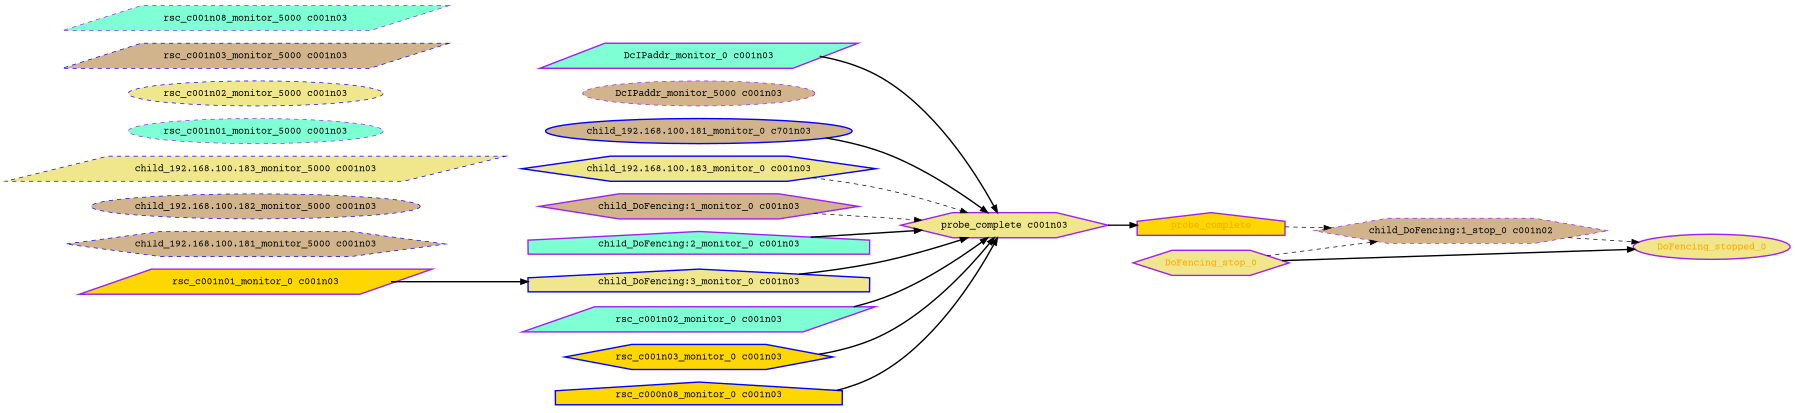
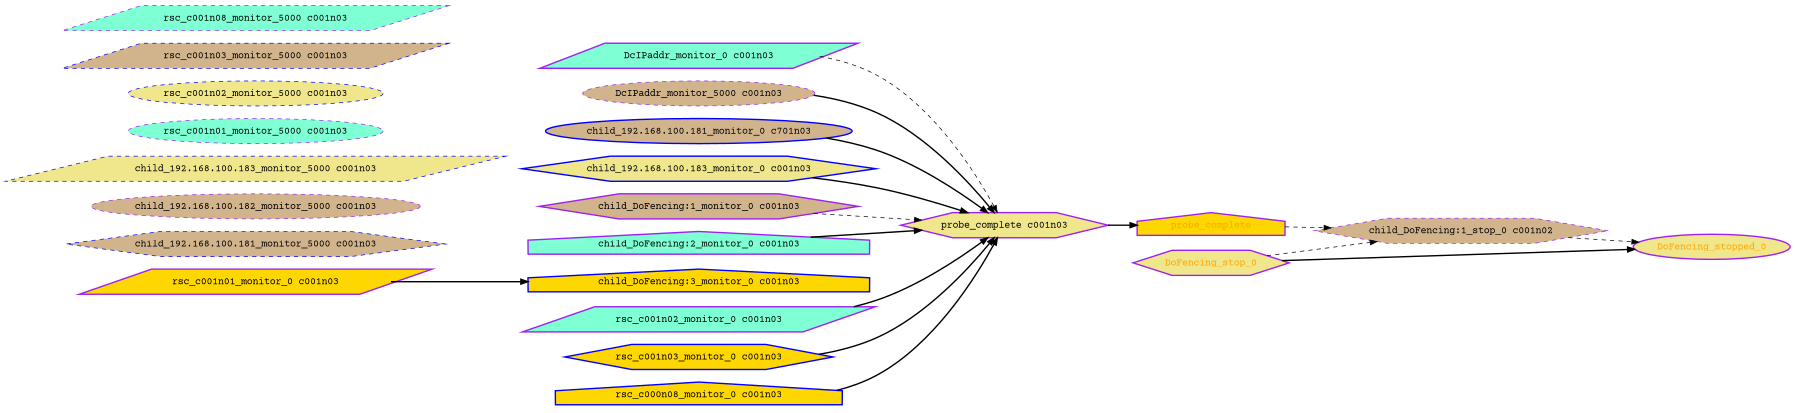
  digraph {
    fontname="Courier Prime"
    rankdir=LR
    node [color=purple fillcolor=khaki fontcolor=black fontname="Courier Prime" shape=hexagon style="bold,filled"]
    edge [fontname="Courier Prime" style=bold]
    "DcIPaddr_monitor_0 c001n03" [fillcolor=aquamarine shape=parallelogram]
    "probe_complete c001n03"
    probe_complete [fillcolor=gold fontcolor=orange shape=house]
    "child_DoFencing:1_stop_0 c001n02" [fillcolor=tan style="dashed,filled"]
    "DcIPaddr_monitor_5000 c001n03" [fillcolor=tan shape=ellipse style="dashed,filled"]
    DoFencing_stop_0 [fontcolor=orange]
    DoFencing_stopped_0 [fontcolor=orange shape=ellipse]
    n8 [color=blue fillcolor=tan label="child_192.168.100.181_monitor_0 c701n03" shape=ellipse]
    "child_192.168.100.181_monitor_5000 c001n03" [color=blue fillcolor=tan style="dashed,filled"]
-   "child_192.168.100.182_monitor_5000 c001n03" [color=blue fillcolor=tan shape=ellipse style="dashed,filled"]
+   "child_192.168.100.182_monitor_5000 c001n03" [fillcolor=tan shape=ellipse style="dashed,filled"]
    "child_192.168.100.183_monitor_0 c001n03" [color=blue]
    "child_192.168.100.183_monitor_5000 c001n03" [color=blue shape=parallelogram style="dashed,filled"]
    "child_DoFencing:1_monitor_0 c001n03" [fillcolor=tan]
    "child_DoFencing:2_monitor_0 c001n03" [fillcolor=aquamarine shape=house]
-   "child_DoFencing:3_monitor_0 c001n03" [color=blue shape=house]
+   "child_DoFencing:3_monitor_0 c001n03" [color=blue fillcolor=gold shape=house]
    "rsc_c001n01_monitor_0 c001n03" [fillcolor=gold shape=parallelogram]
    "rsc_c001n01_monitor_5000 c001n03" [fillcolor=aquamarine shape=ellipse style="dashed,filled"]
    "rsc_c001n02_monitor_0 c001n03" [fillcolor=aquamarine shape=parallelogram]
    "rsc_c001n02_monitor_5000 c001n03" [color=blue shape=ellipse style="dashed,filled"]
    "rsc_c001n03_monitor_0 c001n03" [color=blue fillcolor=gold]
    "rsc_c001n03_monitor_5000 c001n03" [color=blue fillcolor=tan shape=parallelogram style="dashed,filled"]
    n22 [color=blue fillcolor=gold label="rsc_c000n08_monitor_0 c001n03" shape=house]
    "rsc_c001n08_monitor_5000 c001n03" [fillcolor=aquamarine shape=parallelogram style="dashed,filled"]
-   "DcIPaddr_monitor_0 c001n03" -> "probe_complete c001n03"
+   "DcIPaddr_monitor_0 c001n03" -> "probe_complete c001n03" [style=dashed]
    "probe_complete c001n03" -> probe_complete
    probe_complete -> "child_DoFencing:1_stop_0 c001n02" [style=dashed]
    "child_DoFencing:1_stop_0 c001n02" -> DoFencing_stopped_0 [style=dashed]
    DoFencing_stop_0 -> "child_DoFencing:1_stop_0 c001n02" [style=dashed]
    DoFencing_stop_0 -> DoFencing_stopped_0
    n8 -> "probe_complete c001n03"
-   "child_192.168.100.183_monitor_0 c001n03" -> "probe_complete c001n03" [style=dashed]
+   "child_192.168.100.183_monitor_0 c001n03" -> "probe_complete c001n03"
    "child_DoFencing:1_monitor_0 c001n03" -> "probe_complete c001n03" [style=dashed]
    "child_DoFencing:2_monitor_0 c001n03" -> "probe_complete c001n03"
-   "child_DoFencing:3_monitor_0 c001n03" -> "probe_complete c001n03"
+   "DcIPaddr_monitor_5000 c001n03" -> "probe_complete c001n03"
    "rsc_c001n01_monitor_0 c001n03" -> "child_DoFencing:3_monitor_0 c001n03"
    "rsc_c001n02_monitor_0 c001n03" -> "probe_complete c001n03"
    "rsc_c001n03_monitor_0 c001n03" -> "probe_complete c001n03"
    n22 -> "probe_complete c001n03"
  }
